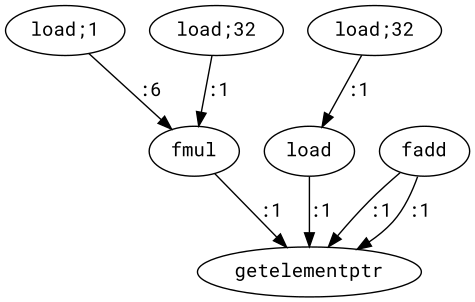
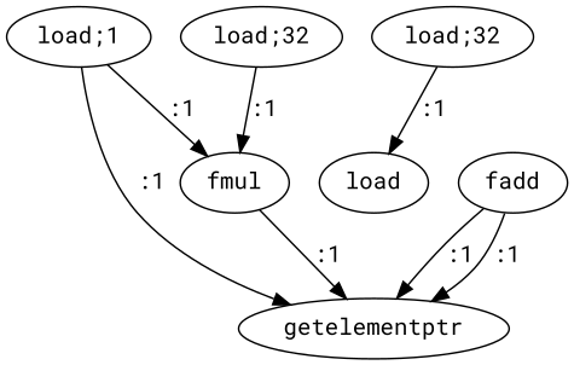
  digraph {
    fontname="Roboto Mono"
    node [fontname="Roboto Mono"]
    edge [fontname="Roboto Mono"]
    n1 [label=getelementptr]
    n2 [label="load;1"]
    n3 [label=fmul]
    n4 [label="load;32"]
    n5 [label="load;32"]
    n6 [label=load]
    n7 [label=fadd]
-   n2 -> n3 [label=":6"]
+   n2 -> n3 [label=":1"]
    n3 -> n1 [label=":1"]
    n4 -> n3 [label=":1"]
    n5 -> n6 [label=":1"]
-   n6 -> n1 [label=":1"]
+   n2 -> n1 [label=":1"]
    n7 -> n1 [label=":1"]
    n7 -> n1 [label=":1"]
  }
